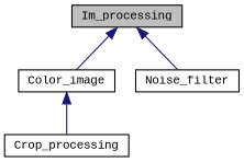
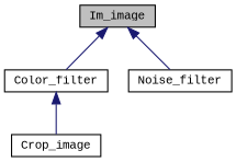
  digraph {
    fontname="Liberation Mono"
    node [color=black fillcolor=white fontname="Liberation Mono" fontsize=10 shape=record style=filled]
    edge [color=midnightblue dir=back fontname="Liberation Mono" fontsize=10 labelfontname=Helvetica labelfontsize=10 style=solid]
-   n1 [fillcolor=grey75 fontcolor=black height=0.2 label=Im_processing width=0.4]
-   n2 [height=0.2 label=Color_image width=0.4]
+   n1 [fillcolor=grey75 fontcolor=black height=0.2 label=Im_image width=0.4]
+   n2 [height=0.2 label=Color_filter width=0.4]
    n3 [height=0.2 label=Noise_filter width=0.4]
-   n4 [height=0.2 label=Crop_processing width=0.4]
+   n4 [height=0.2 label=Crop_image width=0.4]
    n1 -> n2
    n1 -> n3
    n2 -> n4
  }
